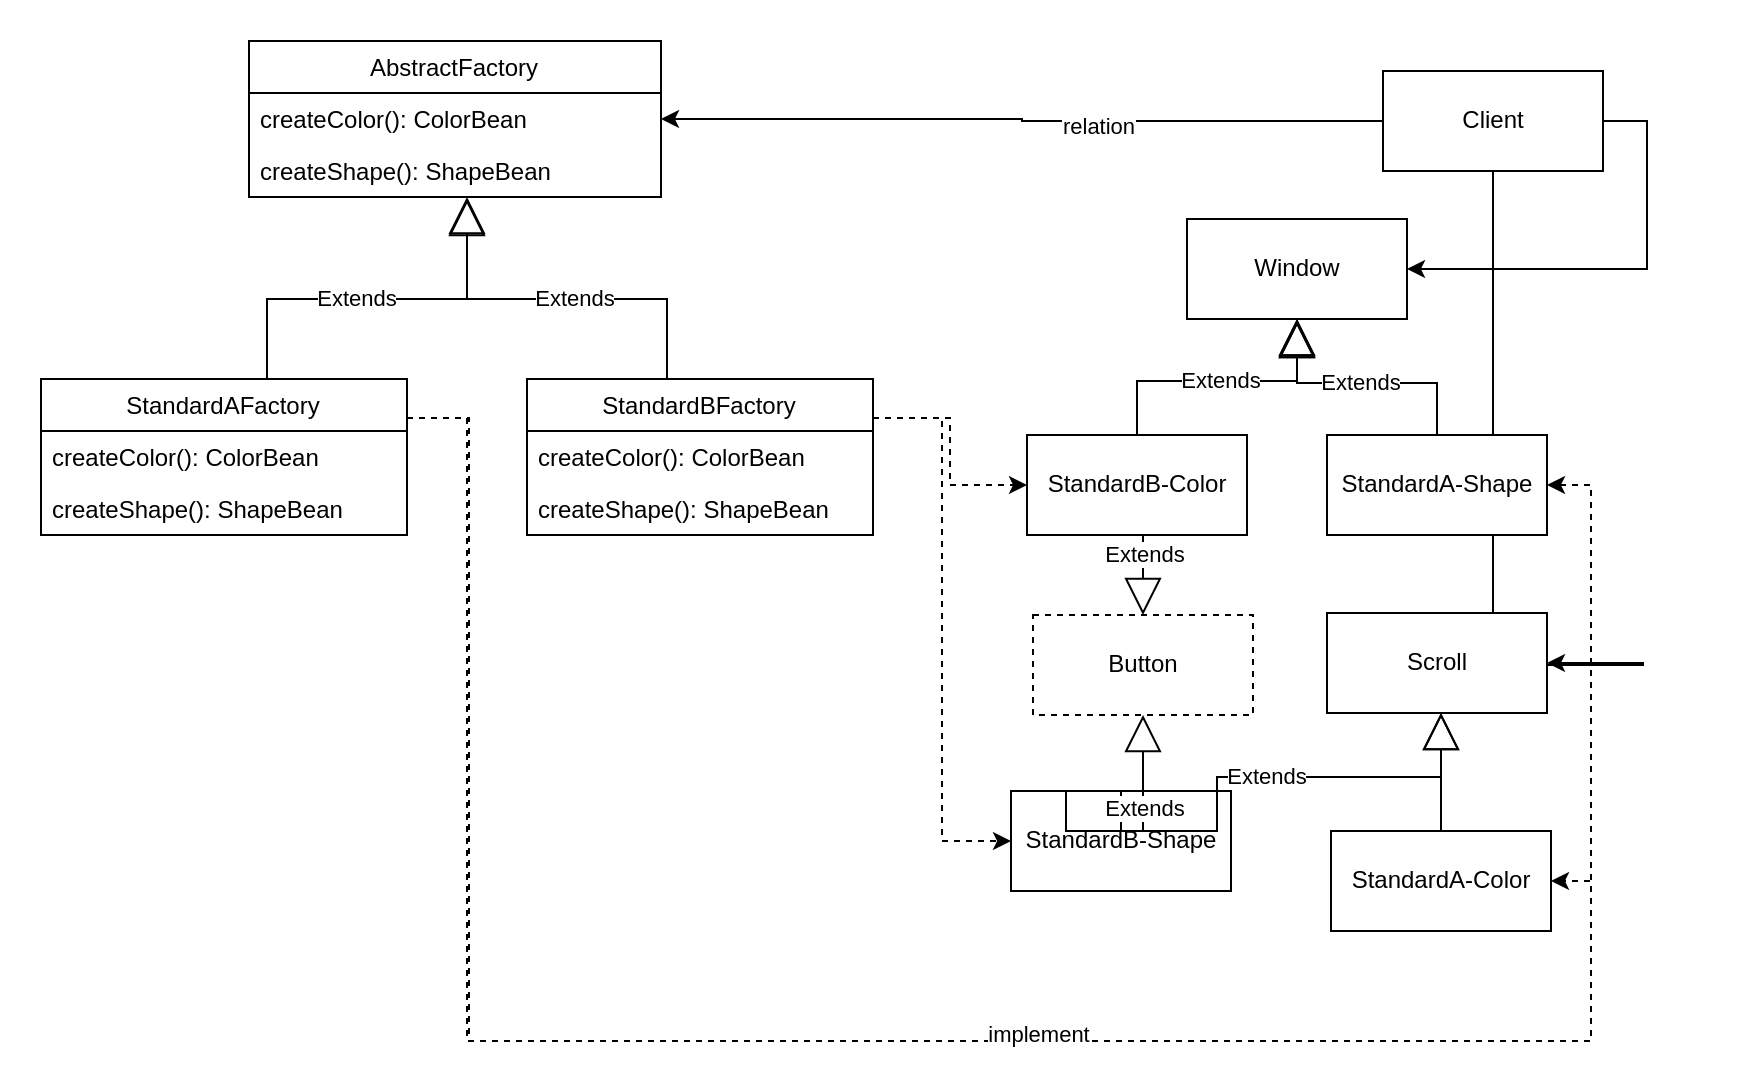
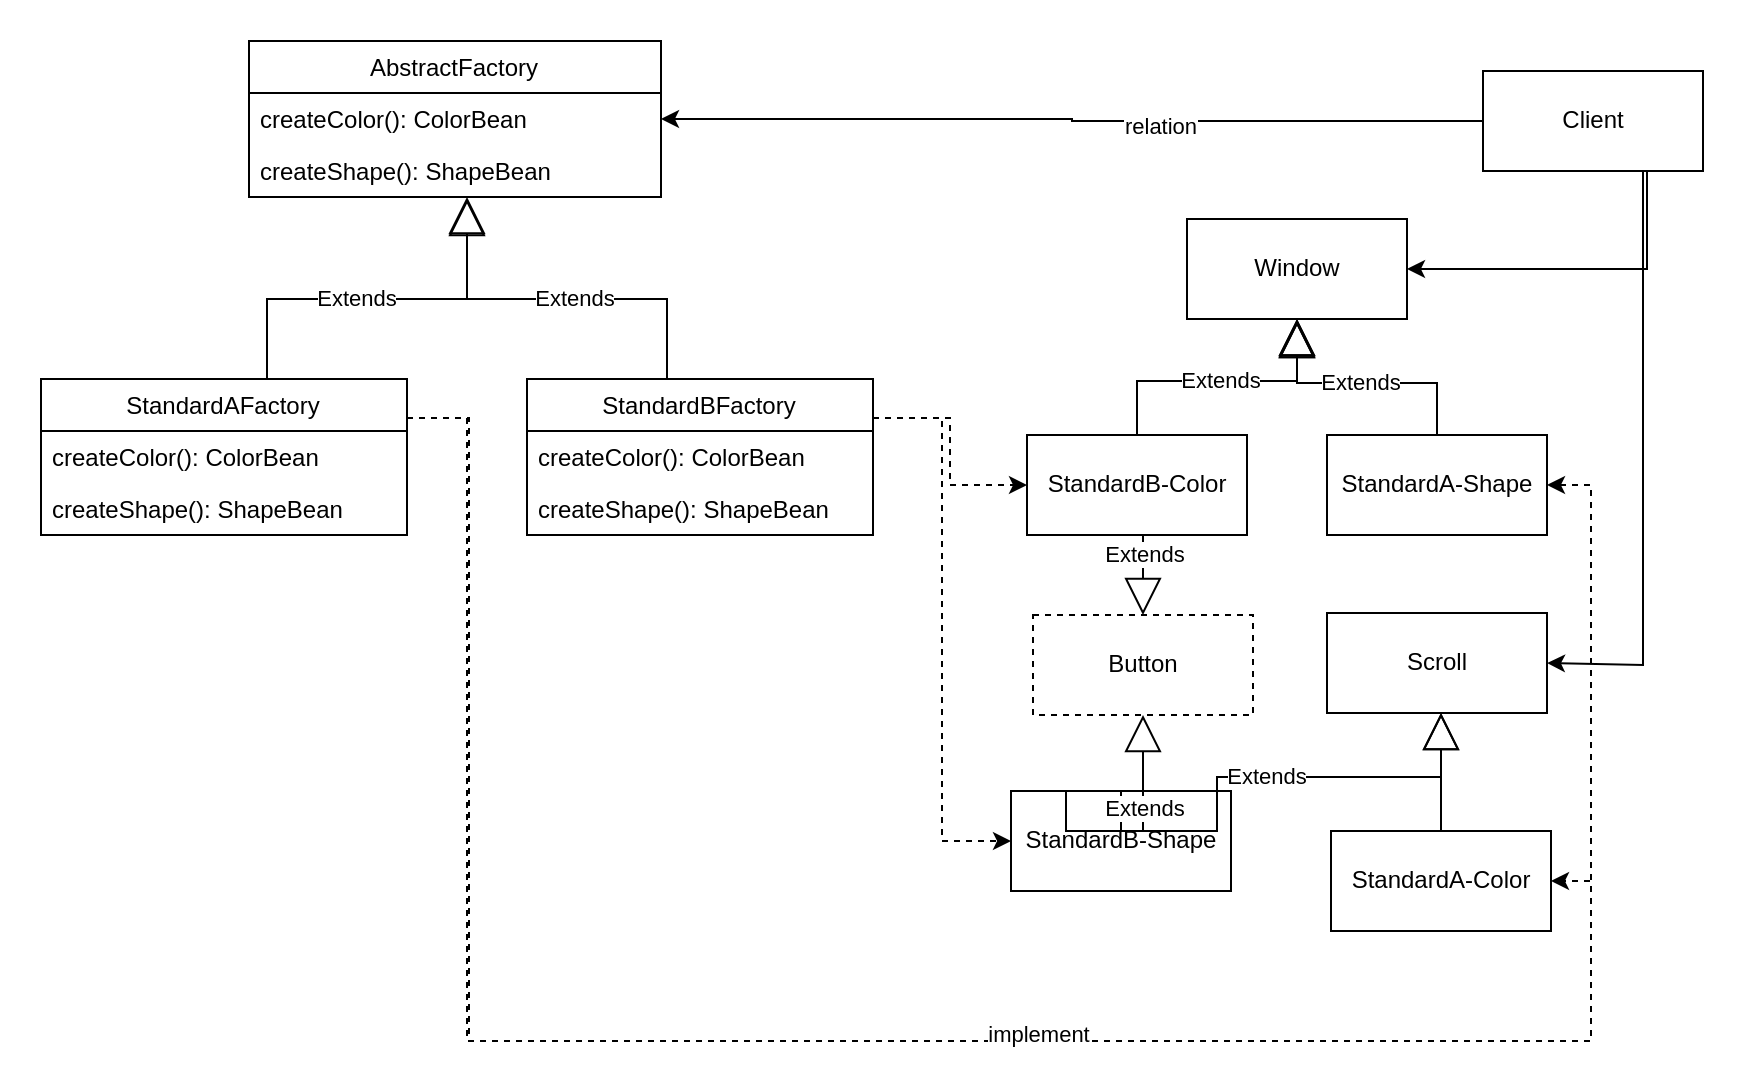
  <mxCell id="0" />
  <mxCell id="1" parent="0" />
  <mxCell id="2" value="AbstractFactory" style="swimlane;fontStyle=0;childLayout=stackLayout;horizontal=1;startSize=26;fillColor=none;horizontalStack=0;resizeParent=1;resizeParentMax=0;resizeLast=0;collapsible=1;marginBottom=0;" parent="1" vertex="1"><mxGeometry x="124" y="20" width="206" height="78" as="geometry" /></mxCell>
  <mxCell id="3" value="createColor(): ColorBean" style="text;strokeColor=none;fillColor=none;align=left;verticalAlign=top;spacingLeft=4;spacingRight=4;overflow=hidden;rotatable=0;points=[[0,0.5],[1,0.5]];portConstraint=eastwest;" parent="2" vertex="1"><mxGeometry y="26" width="206" height="26" as="geometry" /></mxCell>
  <mxCell id="4" value="createShape(): ShapeBean" style="text;strokeColor=none;fillColor=none;align=left;verticalAlign=top;spacingLeft=4;spacingRight=4;overflow=hidden;rotatable=0;points=[[0,0.5],[1,0.5]];portConstraint=eastwest;" parent="2" vertex="1"><mxGeometry y="52" width="206" height="26" as="geometry" /></mxCell>
  <mxCell id="5" style="edgeStyle=orthogonalEdgeStyle;rounded=0;orthogonalLoop=1;jettySize=auto;html=1;exitX=1;exitY=0.25;exitDx=0;exitDy=0;entryX=1;entryY=0.5;entryDx=0;entryDy=0;dashed=1;" parent="1" source="8" target="32" edge="1"><mxGeometry relative="1" as="geometry"><Array as="points"><mxPoint x="233" y="209" /><mxPoint x="233" y="520" /><mxPoint x="795" y="520" /><mxPoint x="795" y="242" /></Array></mxGeometry></mxCell>
  <mxCell id="6" style="edgeStyle=orthogonalEdgeStyle;rounded=0;orthogonalLoop=1;jettySize=auto;html=1;exitX=1;exitY=0.25;exitDx=0;exitDy=0;entryX=1;entryY=0.5;entryDx=0;entryDy=0;dashed=1;" parent="1" source="8" target="37" edge="1"><mxGeometry relative="1" as="geometry"><Array as="points"><mxPoint x="234" y="209" /><mxPoint x="234" y="520" /><mxPoint x="795" y="520" /><mxPoint x="795" y="440" /></Array></mxGeometry></mxCell>
  <mxCell id="7" value="implement" style="edgeLabel;html=1;align=center;verticalAlign=middle;resizable=0;points=[];" parent="6" vertex="1" connectable="0"><mxGeometry x="0.249" y="4" relative="1" as="geometry"><mxPoint as="offset" /></mxGeometry></mxCell>
  <mxCell id="8" value="StandardAFactory" style="swimlane;fontStyle=0;childLayout=stackLayout;horizontal=1;startSize=26;fillColor=none;horizontalStack=0;resizeParent=1;resizeParentMax=0;resizeLast=0;collapsible=1;marginBottom=0;" parent="1" vertex="1"><mxGeometry x="20" y="189" width="183" height="78" as="geometry" /></mxCell>
  <mxCell id="9" value="createColor(): ColorBean" style="text;strokeColor=none;fillColor=none;align=left;verticalAlign=top;spacingLeft=4;spacingRight=4;overflow=hidden;rotatable=0;points=[[0,0.5],[1,0.5]];portConstraint=eastwest;" parent="8" vertex="1"><mxGeometry y="26" width="183" height="26" as="geometry" /></mxCell>
  <mxCell id="10" value="createShape(): ShapeBean" style="text;strokeColor=none;fillColor=none;align=left;verticalAlign=top;spacingLeft=4;spacingRight=4;overflow=hidden;rotatable=0;points=[[0,0.5],[1,0.5]];portConstraint=eastwest;" parent="8" vertex="1"><mxGeometry y="52" width="183" height="26" as="geometry" /></mxCell>
  <mxCell id="11" style="edgeStyle=orthogonalEdgeStyle;rounded=0;orthogonalLoop=1;jettySize=auto;html=1;exitX=1;exitY=0.25;exitDx=0;exitDy=0;dashed=1;" parent="1" source="13" target="29" edge="1"><mxGeometry relative="1" as="geometry" /></mxCell>
  <mxCell id="12" style="edgeStyle=orthogonalEdgeStyle;rounded=0;orthogonalLoop=1;jettySize=auto;html=1;exitX=1;exitY=0.25;exitDx=0;exitDy=0;entryX=0;entryY=0.5;entryDx=0;entryDy=0;dashed=1;" parent="1" source="13" target="36" edge="1"><mxGeometry relative="1" as="geometry" /></mxCell>
  <mxCell id="13" value="StandardBFactory" style="swimlane;fontStyle=0;childLayout=stackLayout;horizontal=1;startSize=26;fillColor=none;horizontalStack=0;resizeParent=1;resizeParentMax=0;resizeLast=0;collapsible=1;marginBottom=0;" parent="1" vertex="1"><mxGeometry x="263" y="189" width="173" height="78" as="geometry" /></mxCell>
  <mxCell id="14" value="createColor(): ColorBean" style="text;strokeColor=none;fillColor=none;align=left;verticalAlign=top;spacingLeft=4;spacingRight=4;overflow=hidden;rotatable=0;points=[[0,0.5],[1,0.5]];portConstraint=eastwest;" parent="13" vertex="1"><mxGeometry y="26" width="173" height="26" as="geometry" /></mxCell>
  <mxCell id="15" value="createShape(): ShapeBean" style="text;strokeColor=none;fillColor=none;align=left;verticalAlign=top;spacingLeft=4;spacingRight=4;overflow=hidden;rotatable=0;points=[[0,0.5],[1,0.5]];portConstraint=eastwest;" parent="13" vertex="1"><mxGeometry y="52" width="173" height="26" as="geometry" /></mxCell>
  <mxCell id="16" value="Extends" style="endArrow=block;endSize=16;endFill=0;html=1;exitX=0.5;exitY=0;exitDx=0;exitDy=0;rounded=0;edgeStyle=orthogonalEdgeStyle;" parent="1" source="8" target="4" edge="1"><mxGeometry width="160" relative="1" as="geometry"><mxPoint x="133" y="149" as="sourcePoint" /><mxPoint x="293" y="149" as="targetPoint" /><Array as="points"><mxPoint x="133" y="149" /><mxPoint x="233" y="149" /></Array></mxGeometry></mxCell>
  <mxCell id="17" value="Extends" style="endArrow=block;endSize=16;endFill=0;html=1;rounded=0;exitX=0.5;exitY=0;exitDx=0;exitDy=0;edgeStyle=orthogonalEdgeStyle;" parent="1" source="13" edge="1"><mxGeometry width="160" relative="1" as="geometry"><mxPoint x="283" y="279" as="sourcePoint" /><mxPoint x="233" y="99" as="targetPoint" /><Array as="points"><mxPoint x="333" y="149" /><mxPoint x="233" y="149" /></Array></mxGeometry></mxCell>
  <mxCell id="18" style="edgeStyle=orthogonalEdgeStyle;rounded=0;orthogonalLoop=1;jettySize=auto;html=1;entryX=1;entryY=0.5;entryDx=0;entryDy=0;" parent="1" source="22" target="3" edge="1"><mxGeometry relative="1" as="geometry" /></mxCell>
  <mxCell id="19" value="relation" style="edgeLabel;html=1;align=center;verticalAlign=middle;resizable=0;points=[];" parent="18" vertex="1" connectable="0"><mxGeometry x="-0.212" y="2" relative="1" as="geometry"><mxPoint as="offset" /></mxGeometry></mxCell>
  <mxCell id="20" style="edgeStyle=orthogonalEdgeStyle;rounded=0;orthogonalLoop=1;jettySize=auto;html=1;entryX=1;entryY=0.5;entryDx=0;entryDy=0;" parent="1" source="22" target="28" edge="1"><mxGeometry relative="1" as="geometry"><Array as="points"><mxPoint x="823" y="134" /></Array></mxGeometry></mxCell>
  <mxCell id="21" style="edgeStyle=orthogonalEdgeStyle;rounded=0;orthogonalLoop=1;jettySize=auto;html=1;entryX=1;entryY=0.5;entryDx=0;entryDy=0;" parent="1" source="22" target="35" edge="1"><mxGeometry relative="1" as="geometry"><Array as="points"><mxPoint x="821" y="332" /></Array></mxGeometry></mxCell>
- <mxCell id="22" value="Client" style="html=1;" parent="1" vertex="1"><mxGeometry x="691" y="35" width="110" height="50" as="geometry" /></mxCell>
+ <mxCell id="22" value="Client" style="html=1;" parent="1" vertex="1"><mxGeometry x="741" y="35" width="110" height="50" as="geometry" /></mxCell>
  <mxCell id="23" value="AbstractProductA" style="html=1;" parent="1" vertex="1"><mxGeometry x="593" y="109" width="110" height="50" as="geometry" /></mxCell>
  <mxCell id="24" value="ProductA2" style="html=1;" parent="1" vertex="1"><mxGeometry x="513" y="217" width="110" height="50" as="geometry" /></mxCell>
  <mxCell id="25" value="ProductA1" style="html=1;" parent="1" vertex="1"><mxGeometry x="663" y="217" width="110" height="50" as="geometry" /></mxCell>
  <mxCell id="26" value="Extends" style="endArrow=block;endSize=16;endFill=0;html=1;rounded=0;exitX=0.5;exitY=0;exitDx=0;exitDy=0;edgeStyle=orthogonalEdgeStyle;entryX=0.5;entryY=1;entryDx=0;entryDy=0;" parent="1" source="25" target="23" edge="1"><mxGeometry width="160" relative="1" as="geometry"><mxPoint x="733" y="389" as="sourcePoint" /><mxPoint x="633" y="299" as="targetPoint" /><Array as="points"><mxPoint x="718" y="191" /><mxPoint x="648" y="191" /></Array></mxGeometry></mxCell>
  <mxCell id="27" value="Extends" style="endArrow=block;endSize=16;endFill=0;html=1;rounded=0;exitX=0.5;exitY=0;exitDx=0;exitDy=0;edgeStyle=orthogonalEdgeStyle;entryX=0.5;entryY=1;entryDx=0;entryDy=0;" parent="1" source="24" edge="1"><mxGeometry width="160" relative="1" as="geometry"><mxPoint x="718" y="218" as="sourcePoint" /><mxPoint x="648" y="160" as="targetPoint" /><Array as="points"><mxPoint x="568" y="190" /><mxPoint x="648" y="190" /></Array></mxGeometry></mxCell>
  <mxCell id="28" value="Window" style="html=1;" parent="1" vertex="1"><mxGeometry x="593" y="109" width="110" height="50" as="geometry" /></mxCell>
  <mxCell id="29" value="StandardB-Color" style="html=1;" parent="1" vertex="1"><mxGeometry x="513" y="217" width="110" height="50" as="geometry" /></mxCell>
  <mxCell id="30" style="edgeStyle=orthogonalEdgeStyle;rounded=0;orthogonalLoop=1;jettySize=auto;html=1;endArrow=block;endFill=0;startSize=6;endSize=16;strokeColor=#000000;exitX=0.5;exitY=1;exitDx=0;exitDy=0;" edge="1" parent="1" source="29" target="40"><mxGeometry relative="1" as="geometry"><Array as="points"><mxPoint x="571" y="267" /></Array></mxGeometry></mxCell>
  <mxCell id="31" value="Extends" style="edgeLabel;html=1;align=center;verticalAlign=middle;resizable=0;points=[];" vertex="1" connectable="0" parent="30"><mxGeometry x="-0.561" y="-1" relative="1" as="geometry"><mxPoint x="1" y="3" as="offset" /></mxGeometry></mxCell>
  <mxCell id="32" value="StandardA-Shape" style="html=1;" parent="1" vertex="1"><mxGeometry x="663" y="217" width="110" height="50" as="geometry" /></mxCell>
  <mxCell id="33" value="Extends" style="endArrow=block;endSize=16;endFill=0;html=1;rounded=0;exitX=0.5;exitY=0;exitDx=0;exitDy=0;edgeStyle=orthogonalEdgeStyle;entryX=0.5;entryY=1;entryDx=0;entryDy=0;" parent="1" source="32" target="28" edge="1"><mxGeometry width="160" relative="1" as="geometry"><mxPoint x="733" y="389" as="sourcePoint" /><mxPoint x="633" y="299" as="targetPoint" /><Array as="points"><mxPoint x="718" y="191" /><mxPoint x="648" y="191" /></Array></mxGeometry></mxCell>
  <mxCell id="34" value="Extends" style="endArrow=block;endSize=16;endFill=0;html=1;rounded=0;exitX=0.5;exitY=0;exitDx=0;exitDy=0;edgeStyle=orthogonalEdgeStyle;entryX=0.5;entryY=1;entryDx=0;entryDy=0;" parent="1" source="29" edge="1"><mxGeometry width="160" relative="1" as="geometry"><mxPoint x="718" y="218" as="sourcePoint" /><mxPoint x="648" y="160" as="targetPoint" /><Array as="points"><mxPoint x="568" y="190" /><mxPoint x="648" y="190" /></Array></mxGeometry></mxCell>
  <mxCell id="35" value="Scroll" style="html=1;" parent="1" vertex="1"><mxGeometry x="663" y="306" width="110" height="50" as="geometry" /></mxCell>
  <mxCell id="36" value="StandardB-Shape" style="html=1;" parent="1" vertex="1"><mxGeometry x="505" y="395" width="110" height="50" as="geometry" /></mxCell>
  <mxCell id="37" value="StandardA-Color" style="html=1;" parent="1" vertex="1"><mxGeometry x="665" y="415" width="110" height="50" as="geometry" /></mxCell>
  <mxCell id="38" value="" style="endArrow=block;endSize=16;endFill=0;html=1;rounded=0;exitX=0.5;exitY=0;exitDx=0;exitDy=0;edgeStyle=orthogonalEdgeStyle;" parent="1" source="37" edge="1"><mxGeometry width="160" relative="1" as="geometry"><mxPoint x="735" y="587" as="sourcePoint" /><mxPoint x="720" y="356" as="targetPoint" /><Array as="points"><mxPoint x="720" y="356" /></Array></mxGeometry></mxCell>
  <mxCell id="39" value="Extends" style="endArrow=block;endSize=16;endFill=0;html=1;rounded=0;exitX=0.5;exitY=0;exitDx=0;exitDy=0;edgeStyle=orthogonalEdgeStyle;" parent="1" source="36" edge="1" target="35"><mxGeometry width="160" relative="1" as="geometry"><mxPoint x="720" y="416" as="sourcePoint" /><mxPoint x="650" y="358" as="targetPoint" /><Array as="points"><mxPoint x="608" y="415" /><mxPoint x="608" y="388" /><mxPoint x="720" y="388" /></Array></mxGeometry></mxCell>
  <mxCell id="40" value="Button" style="html=1;dashed=1;" vertex="1" parent="1"><mxGeometry x="516" y="307" width="110" height="50" as="geometry" /></mxCell>
  <mxCell id="41" value="" style="endArrow=block;endSize=16;endFill=0;html=1;rounded=0;strokeColor=#000000;edgeStyle=orthogonalEdgeStyle;exitX=0.25;exitY=0;exitDx=0;exitDy=0;entryX=0.5;entryY=1;entryDx=0;entryDy=0;" edge="1" parent="1" source="36" target="40"><mxGeometry width="160" relative="1" as="geometry"><mxPoint x="413" y="361.75" as="sourcePoint" /><mxPoint x="573" y="361.75" as="targetPoint" /><Array as="points"><mxPoint x="571" y="415" /></Array></mxGeometry></mxCell>
  <mxCell id="42" value="Extends" style="edgeLabel;html=1;align=center;verticalAlign=middle;resizable=0;points=[];" vertex="1" connectable="0" parent="41"><mxGeometry x="0.208" relative="1" as="geometry"><mxPoint as="offset" /></mxGeometry></mxCell>
